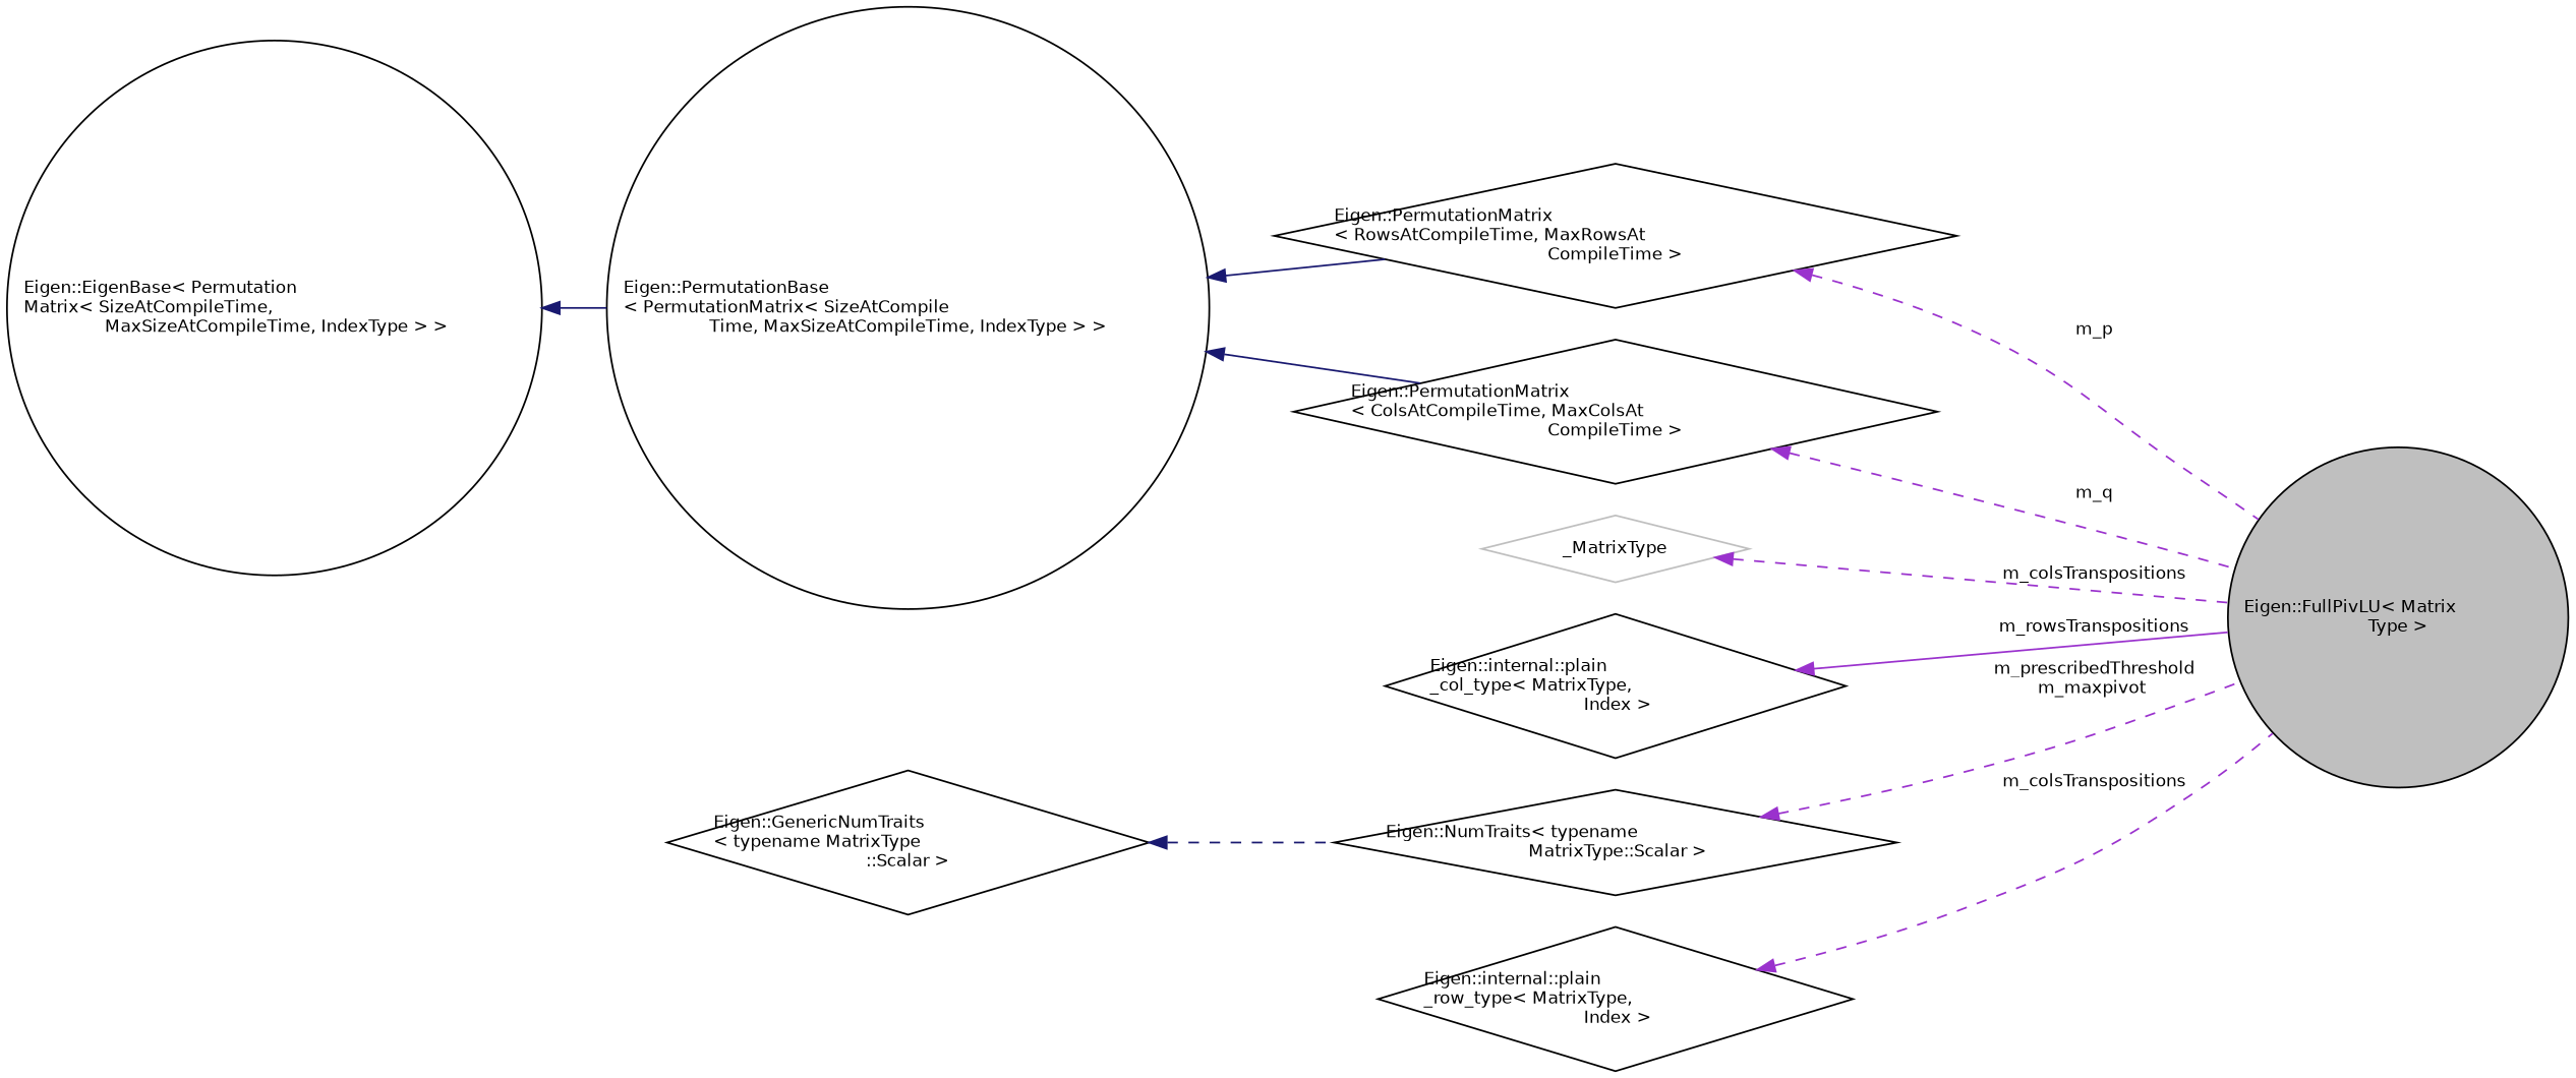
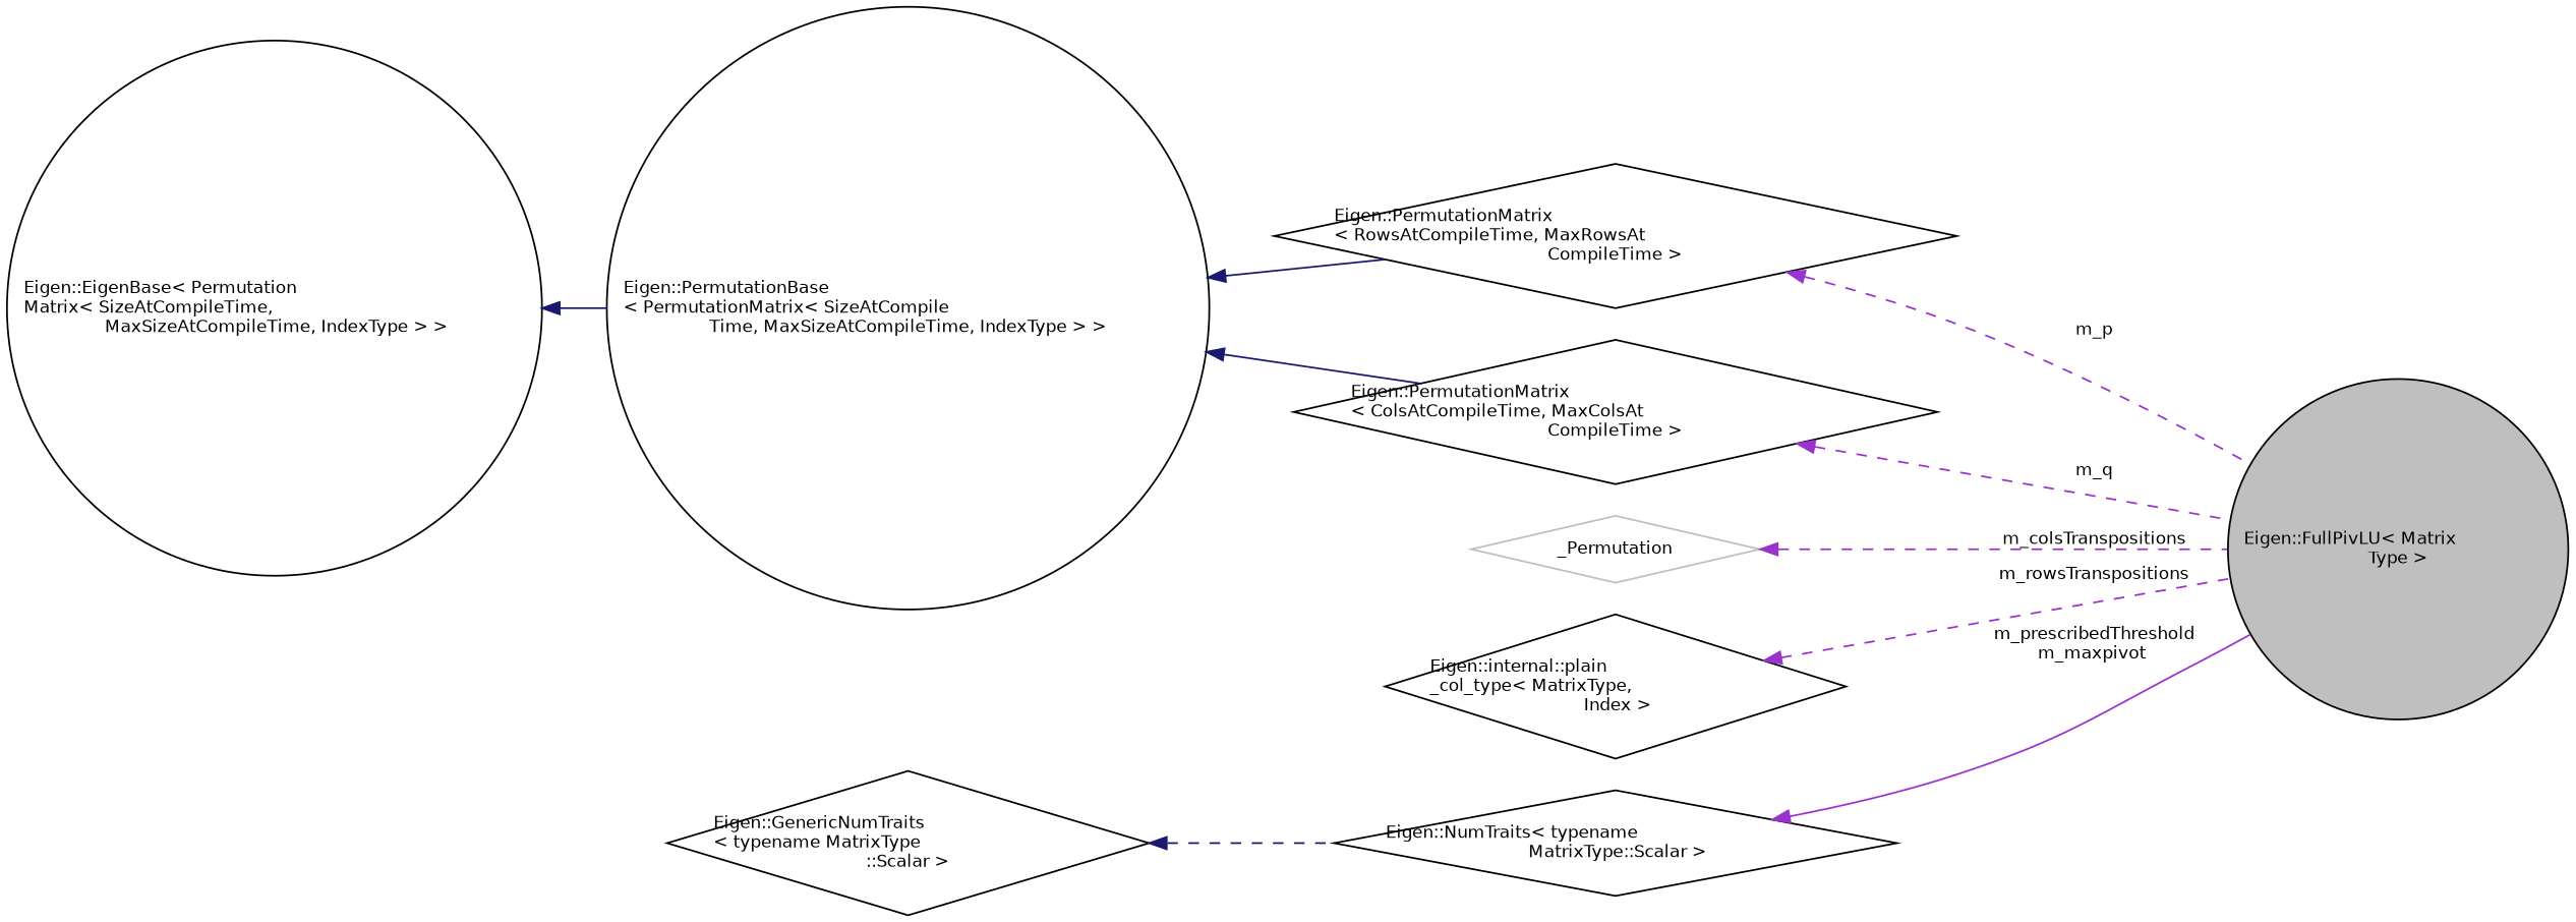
  digraph {
    rankdir=LR
    node [color=black fillcolor=white fontname=Helvetica fontsize=10 shape=diamond style=filled]
    edge [color=darkorchid3 dir=back fontname=Helvetica fontsize=10 labelfontname=Helvetica labelfontsize=10 style=dashed]
    n1 [fillcolor=grey75 fontcolor=black height=0.2 label="Eigen::FullPivLU\< Matrix\lType \>" shape=circle width=0.4]
    n2 [height=0.2 label="Eigen::PermutationMatrix\l\< RowsAtCompileTime, MaxRowsAt\lCompileTime \>" width=0.4]
    n3 [height=0.2 label="Eigen::PermutationBase\l\< PermutationMatrix\< SizeAtCompile\lTime, MaxSizeAtCompileTime, IndexType \> \>" shape=circle width=0.4]
    n4 [height=0.2 label="Eigen::PermutationMatrix\l\< ColsAtCompileTime, MaxColsAt\lCompileTime \>" width=0.4]
    n5 [height=0.2 label="Eigen::EigenBase\< Permutation\lMatrix\< SizeAtCompileTime,\l MaxSizeAtCompileTime, IndexType \> \>" shape=circle width=0.4]
-   n6 [color=grey75 height=0.2 label=_MatrixType width=0.4]
+   n6 [color=grey75 height=0.2 label=_Permutation width=0.4]
    n7 [height=0.2 label="Eigen::internal::plain\l_col_type\< MatrixType,\l Index \>" width=0.4]
    n8 [height=0.2 label="Eigen::NumTraits\< typename\l MatrixType::Scalar \>" width=0.4]
    n9 [height=0.2 label="Eigen::GenericNumTraits\l\< typename MatrixType\l::Scalar \>" width=0.4]
-   n10 [height=0.2 label="Eigen::internal::plain\l_row_type\< MatrixType,\l Index \>" width=0.4]
    n2 -> n1 [label=" m_p"]
    n3 -> n2 [color=midnightblue style=solid]
    n3 -> n4 [color=midnightblue style=solid]
    n4 -> n1 [label=" m_q"]
    n5 -> n3 [color=midnightblue style=solid]
    n6 -> n1 [label=" m_colsTranspositions"]
-   n7 -> n1 [label=" m_rowsTranspositions" style=solid]
-   n8 -> n1 [label=" m_prescribedThreshold\nm_maxpivot"]
+   n7 -> n1 [label=" m_rowsTranspositions"]
+   n8 -> n1 [label=" m_prescribedThreshold\nm_maxpivot" style=solid]
    n9 -> n8 [color=midnightblue]
-   n10 -> n1 [label=" m_colsTranspositions"]
  }
